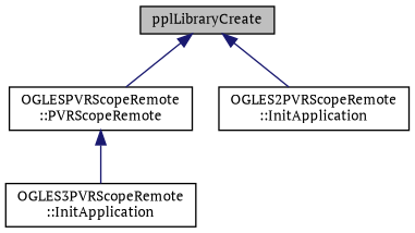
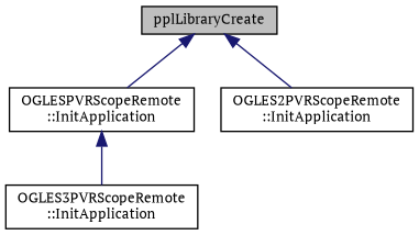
  digraph {
    fontname="PT Serif"
    rankdir=TB
    node [color=black fillcolor=white fontname="PT Serif" fontsize=10 shape=record style=filled]
    edge [color=midnightblue dir=back fontname="PT Serif" fontsize=10 labelfontname=Helvetica labelfontsize=10 style=solid]
    n1 [fillcolor=grey75 fontcolor=black height=0.2 label=pplLibraryCreate width=0.4]
-   n2 [height=0.2 label="OGLESPVRScopeRemote\l::PVRScopeRemote" width=0.4]
+   n2 [height=0.2 label="OGLESPVRScopeRemote\l::InitApplication" width=0.4]
    n3 [height=0.2 label="OGLES2PVRScopeRemote\l::InitApplication" width=0.4]
    n4 [height=0.2 label="OGLES3PVRScopeRemote\l::InitApplication" width=0.4]
    n1 -> n2
    n1 -> n3
    n2 -> n4
  }
